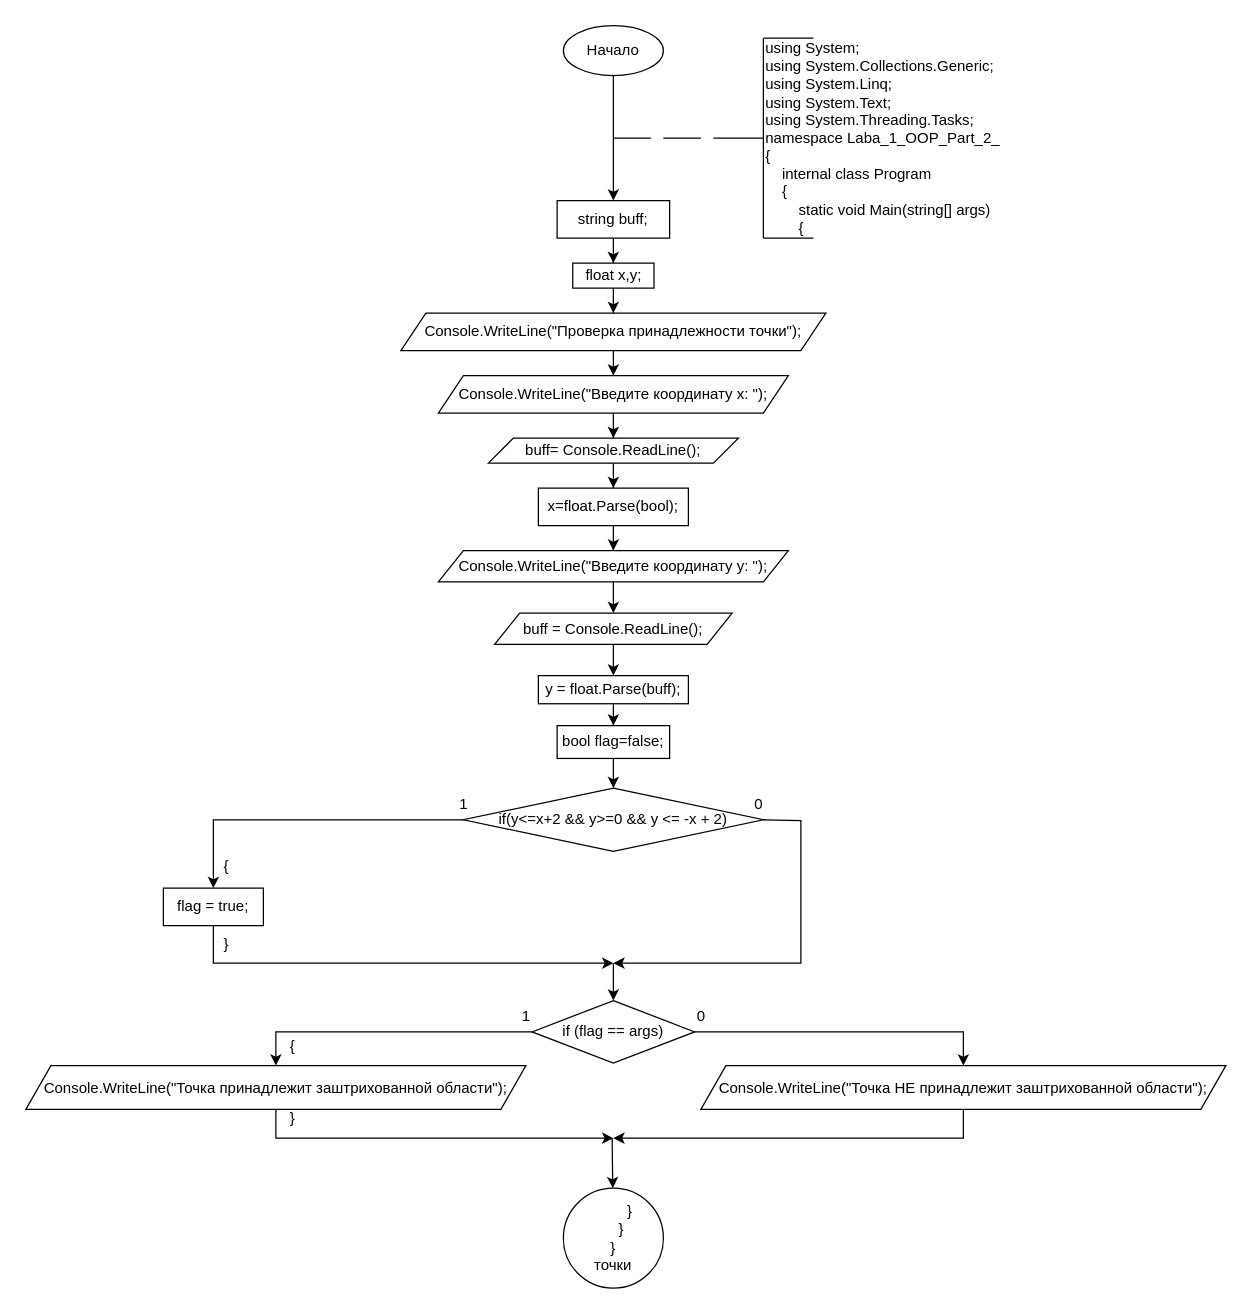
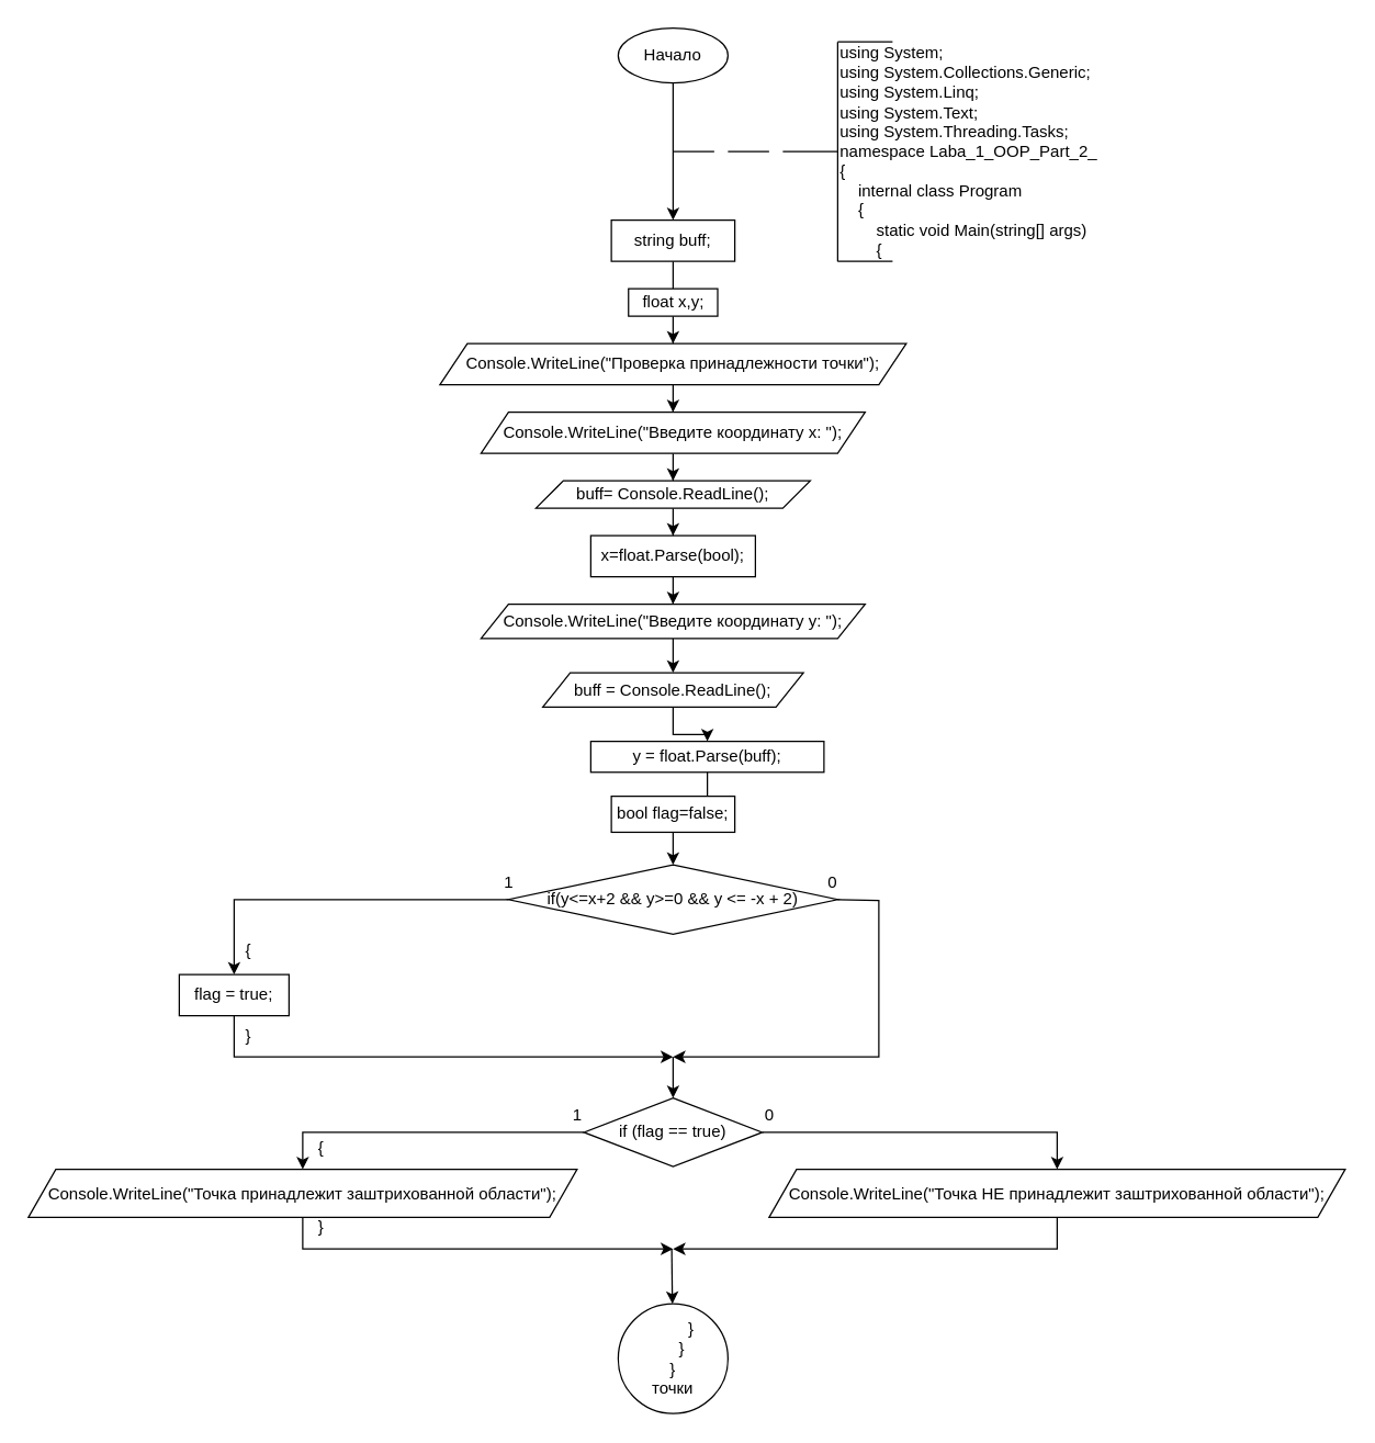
  <mxCell id="0" />
  <mxCell id="1" parent="0" />
  <mxCell id="2" value="" style="edgeStyle=orthogonalEdgeStyle;rounded=0;orthogonalLoop=1;jettySize=auto;html=1;" edge="1" parent="1" source="3" target="9"><mxGeometry relative="1" as="geometry" /></mxCell>
  <mxCell id="3" value="Начало" style="ellipse;whiteSpace=wrap;html=1;" vertex="1" parent="1"><mxGeometry x="450" y="20" width="80" height="40" as="geometry" /></mxCell>
  <mxCell id="4" value="&lt;div&gt;using System;&lt;/div&gt;&lt;div&gt;using System.Collections.Generic;&lt;/div&gt;&lt;div&gt;using System.Linq;&lt;/div&gt;&lt;div&gt;using System.Text;&lt;/div&gt;&lt;div&gt;using System.Threading.Tasks;&lt;/div&gt;&lt;div&gt;&lt;div&gt;namespace Laba_1_OOP_Part_2_&lt;/div&gt;&lt;div&gt;{&lt;/div&gt;&lt;div&gt;&amp;nbsp; &amp;nbsp; internal class Program&lt;/div&gt;&lt;div&gt;&amp;nbsp; &amp;nbsp; {&lt;/div&gt;&lt;div&gt;&amp;nbsp; &amp;nbsp; &amp;nbsp; &amp;nbsp; static void Main(string[] args)&lt;/div&gt;&lt;div&gt;&amp;nbsp; &amp;nbsp; &amp;nbsp; &amp;nbsp; {&lt;/div&gt;&lt;/div&gt;" style="text;html=1;align=left;verticalAlign=middle;whiteSpace=wrap;rounded=0;" vertex="1" parent="1"><mxGeometry x="610" y="30" width="210" height="160" as="geometry" /></mxCell>
  <mxCell id="5" value="" style="endArrow=none;html=1;rounded=0;" edge="1" parent="1"><mxGeometry width="50" height="50" relative="1" as="geometry"><mxPoint x="650" y="190" as="sourcePoint" /><mxPoint x="610" y="190" as="targetPoint" /></mxGeometry></mxCell>
  <mxCell id="6" value="" style="endArrow=none;html=1;rounded=0;exitX=0;exitY=1;exitDx=0;exitDy=0;entryX=0;entryY=0;entryDx=0;entryDy=0;" edge="1" parent="1" source="4" target="4"><mxGeometry width="50" height="50" relative="1" as="geometry"><mxPoint x="520" y="120" as="sourcePoint" /><mxPoint x="570" y="70" as="targetPoint" /></mxGeometry></mxCell>
  <mxCell id="7" value="" style="endArrow=none;html=1;rounded=0;" edge="1" parent="1"><mxGeometry width="50" height="50" relative="1" as="geometry"><mxPoint x="610" y="30" as="sourcePoint" /><mxPoint x="650" y="30" as="targetPoint" /></mxGeometry></mxCell>
- <mxCell id="8" value="" style="edgeStyle=orthogonalEdgeStyle;rounded=0;orthogonalLoop=1;jettySize=auto;html=1;" edge="1" parent="1" source="9" target="11"><mxGeometry relative="1" as="geometry" /></mxCell>
+ <mxCell id="8" value="" style="edgeStyle=orthogonalEdgeStyle;rounded=0;orthogonalLoop=1;jettySize=auto;html=1;endArrow=none;" edge="1" parent="1" source="9" target="11"><mxGeometry relative="1" as="geometry" /></mxCell>
  <mxCell id="9" value="string buff;" style="whiteSpace=wrap;html=1;" vertex="1" parent="1"><mxGeometry x="445" y="160" width="90" height="30" as="geometry" /></mxCell>
  <mxCell id="10" value="" style="edgeStyle=orthogonalEdgeStyle;rounded=0;orthogonalLoop=1;jettySize=auto;html=1;" edge="1" parent="1" source="11" target="16"><mxGeometry relative="1" as="geometry" /></mxCell>
  <mxCell id="11" value="float x,y;" style="whiteSpace=wrap;html=1;" vertex="1" parent="1"><mxGeometry x="457.5" y="210" width="65" height="20" as="geometry" /></mxCell>
  <mxCell id="12" value="" style="endArrow=none;html=1;rounded=0;" edge="1" parent="1"><mxGeometry width="50" height="50" relative="1" as="geometry"><mxPoint x="490" y="110" as="sourcePoint" /><mxPoint x="520" y="110" as="targetPoint" /></mxGeometry></mxCell>
  <mxCell id="13" value="" style="endArrow=none;html=1;rounded=0;" edge="1" parent="1"><mxGeometry width="50" height="50" relative="1" as="geometry"><mxPoint x="530" y="110" as="sourcePoint" /><mxPoint x="560" y="110" as="targetPoint" /></mxGeometry></mxCell>
  <mxCell id="14" value="" style="endArrow=none;html=1;rounded=0;" edge="1" parent="1"><mxGeometry width="50" height="50" relative="1" as="geometry"><mxPoint x="570" y="110" as="sourcePoint" /><mxPoint x="610" y="110" as="targetPoint" /></mxGeometry></mxCell>
  <mxCell id="15" value="" style="edgeStyle=orthogonalEdgeStyle;rounded=0;orthogonalLoop=1;jettySize=auto;html=1;" edge="1" parent="1" source="16" target="18"><mxGeometry relative="1" as="geometry" /></mxCell>
  <mxCell id="16" value="Console.WriteLine(&quot;Проверка принадлежности точки&quot;);" style="shape=parallelogram;perimeter=parallelogramPerimeter;whiteSpace=wrap;html=1;fixedSize=1;" vertex="1" parent="1"><mxGeometry x="320" y="250" width="340" height="30" as="geometry" /></mxCell>
  <mxCell id="17" value="" style="edgeStyle=orthogonalEdgeStyle;rounded=0;orthogonalLoop=1;jettySize=auto;html=1;" edge="1" parent="1" source="18" target="20"><mxGeometry relative="1" as="geometry" /></mxCell>
  <mxCell id="18" value="Console.WriteLine(&quot;Введите координату x: &quot;);" style="shape=parallelogram;perimeter=parallelogramPerimeter;whiteSpace=wrap;html=1;fixedSize=1;" vertex="1" parent="1"><mxGeometry x="350" y="300" width="280" height="30" as="geometry" /></mxCell>
  <mxCell id="19" value="" style="edgeStyle=orthogonalEdgeStyle;rounded=0;orthogonalLoop=1;jettySize=auto;html=1;" edge="1" parent="1" source="20" target="22"><mxGeometry relative="1" as="geometry" /></mxCell>
  <mxCell id="20" value="buff= Console.ReadLine();" style="shape=parallelogram;perimeter=parallelogramPerimeter;whiteSpace=wrap;html=1;fixedSize=1;" vertex="1" parent="1"><mxGeometry x="390" y="350" width="200" height="20" as="geometry" /></mxCell>
  <mxCell id="21" value="" style="edgeStyle=orthogonalEdgeStyle;rounded=0;orthogonalLoop=1;jettySize=auto;html=1;" edge="1" parent="1" source="22" target="24"><mxGeometry relative="1" as="geometry" /></mxCell>
  <mxCell id="22" value="x=float.Parse(bool);" style="whiteSpace=wrap;html=1;" vertex="1" parent="1"><mxGeometry x="430" y="390" width="120" height="30" as="geometry" /></mxCell>
  <mxCell id="23" value="" style="edgeStyle=orthogonalEdgeStyle;rounded=0;orthogonalLoop=1;jettySize=auto;html=1;" edge="1" parent="1" source="24" target="26"><mxGeometry relative="1" as="geometry" /></mxCell>
  <mxCell id="24" value="Console.WriteLine(&quot;Введите координату y: &quot;);" style="shape=parallelogram;perimeter=parallelogramPerimeter;whiteSpace=wrap;html=1;fixedSize=1;" vertex="1" parent="1"><mxGeometry x="350" y="440" width="280" height="25" as="geometry" /></mxCell>
  <mxCell id="25" value="" style="edgeStyle=orthogonalEdgeStyle;rounded=0;orthogonalLoop=1;jettySize=auto;html=1;" edge="1" parent="1" source="26" target="28"><mxGeometry relative="1" as="geometry" /></mxCell>
  <mxCell id="26" value="buff = Console.ReadLine();" style="shape=parallelogram;perimeter=parallelogramPerimeter;whiteSpace=wrap;html=1;fixedSize=1;" vertex="1" parent="1"><mxGeometry x="395" y="490" width="190" height="25" as="geometry" /></mxCell>
  <mxCell id="27" value="" style="edgeStyle=orthogonalEdgeStyle;rounded=0;orthogonalLoop=1;jettySize=auto;html=1;" edge="1" parent="1" source="28" target="30"><mxGeometry relative="1" as="geometry" /></mxCell>
- <mxCell id="28" value="y = float.Parse(buff);" style="whiteSpace=wrap;html=1;" vertex="1" parent="1"><mxGeometry x="430" y="540" width="120" height="22.5" as="geometry" /></mxCell>
+ <mxCell id="28" value="y = float.Parse(buff);" style="whiteSpace=wrap;html=1;" vertex="1" parent="1"><mxGeometry x="430" y="540" width="170" height="22.5" as="geometry" /></mxCell>
  <mxCell id="29" value="" style="edgeStyle=orthogonalEdgeStyle;rounded=0;orthogonalLoop=1;jettySize=auto;html=1;" edge="1" parent="1" source="30" target="32"><mxGeometry relative="1" as="geometry" /></mxCell>
  <mxCell id="30" value="bool flag=false;" style="whiteSpace=wrap;html=1;" vertex="1" parent="1"><mxGeometry x="445" y="580" width="90" height="26.25" as="geometry" /></mxCell>
  <mxCell id="31" value="" style="edgeStyle=orthogonalEdgeStyle;rounded=0;orthogonalLoop=1;jettySize=auto;html=1;entryX=0.5;entryY=0;entryDx=0;entryDy=0;" edge="1" parent="1" source="32" target="40"><mxGeometry relative="1" as="geometry"><mxPoint x="169.043" y="710" as="targetPoint" /></mxGeometry></mxCell>
  <mxCell id="32" value="if(y&lt;=x+2 &amp;&amp; y&gt;=0 &amp;&amp; y &lt;= -x + 2)" style="rhombus;whiteSpace=wrap;html=1;" vertex="1" parent="1"><mxGeometry x="370" y="630" width="240" height="50.62" as="geometry" /></mxCell>
  <mxCell id="33" value="1" style="text;html=1;align=center;verticalAlign=middle;resizable=0;points=[];autosize=1;strokeColor=none;fillColor=none;" vertex="1" parent="1"><mxGeometry x="355" y="628" width="30" height="30" as="geometry" /></mxCell>
  <mxCell id="34" value="" style="endArrow=classic;html=1;rounded=0;" edge="1" parent="1"><mxGeometry width="50" height="50" relative="1" as="geometry"><mxPoint x="490" y="770" as="sourcePoint" /><mxPoint x="490" y="800" as="targetPoint" /></mxGeometry></mxCell>
  <mxCell id="35" value="" style="endArrow=classic;html=1;rounded=0;exitX=1;exitY=0.5;exitDx=0;exitDy=0;" edge="1" parent="1" source="32"><mxGeometry width="50" height="50" relative="1" as="geometry"><mxPoint x="620" y="670" as="sourcePoint" /><mxPoint x="490" y="770" as="targetPoint" /><Array as="points"><mxPoint x="640" y="656" /><mxPoint x="640" y="770" /></Array></mxGeometry></mxCell>
  <mxCell id="36" value="" style="endArrow=classic;html=1;rounded=0;exitX=0.5;exitY=1;exitDx=0;exitDy=0;" edge="1" parent="1" source="40"><mxGeometry width="50" height="50" relative="1" as="geometry"><mxPoint x="130" y="780" as="sourcePoint" /><mxPoint x="490" y="770" as="targetPoint" /><Array as="points"><mxPoint x="170" y="770" /></Array></mxGeometry></mxCell>
  <mxCell id="37" value="0" style="text;html=1;align=center;verticalAlign=middle;resizable=0;points=[];autosize=1;strokeColor=none;fillColor=none;" vertex="1" parent="1"><mxGeometry x="591" y="628" width="30" height="30" as="geometry" /></mxCell>
  <mxCell id="38" value="{" style="text;html=1;align=center;verticalAlign=middle;resizable=0;points=[];autosize=1;strokeColor=none;fillColor=none;" vertex="1" parent="1"><mxGeometry x="165" y="678" width="30" height="30" as="geometry" /></mxCell>
  <mxCell id="39" value="}" style="text;html=1;align=center;verticalAlign=middle;resizable=0;points=[];autosize=1;strokeColor=none;fillColor=none;" vertex="1" parent="1"><mxGeometry x="165" y="740" width="30" height="30" as="geometry" /></mxCell>
  <mxCell id="40" value="flag = true;" style="rounded=0;whiteSpace=wrap;html=1;" vertex="1" parent="1"><mxGeometry x="130" y="710" width="80" height="30" as="geometry" /></mxCell>
  <mxCell id="41" value="" style="edgeStyle=orthogonalEdgeStyle;rounded=0;orthogonalLoop=1;jettySize=auto;html=1;" edge="1" parent="1" source="43" target="44"><mxGeometry relative="1" as="geometry" /></mxCell>
  <mxCell id="42" value="" style="edgeStyle=orthogonalEdgeStyle;rounded=0;orthogonalLoop=1;jettySize=auto;html=1;" edge="1" parent="1" source="43" target="46"><mxGeometry relative="1" as="geometry" /></mxCell>
- <mxCell id="43" value="if (flag == args)" style="rhombus;whiteSpace=wrap;html=1;" vertex="1" parent="1"><mxGeometry x="425" y="800" width="130" height="50" as="geometry" /></mxCell>
+ <mxCell id="43" value="if (flag == true)" style="rhombus;whiteSpace=wrap;html=1;" vertex="1" parent="1"><mxGeometry x="425" y="800" width="130" height="50" as="geometry" /></mxCell>
  <mxCell id="44" value="Console.WriteLine(&quot;Точка принадлежит заштрихованной области&quot;);" style="shape=parallelogram;perimeter=parallelogramPerimeter;whiteSpace=wrap;html=1;fixedSize=1;" vertex="1" parent="1"><mxGeometry x="20" y="852" width="400" height="35" as="geometry" /></mxCell>
  <mxCell id="45" value="1" style="text;html=1;align=center;verticalAlign=middle;resizable=0;points=[];autosize=1;strokeColor=none;fillColor=none;" vertex="1" parent="1"><mxGeometry x="405" y="798" width="30" height="30" as="geometry" /></mxCell>
  <mxCell id="46" value="Console.WriteLine(&quot;Точка НЕ принадлежит заштрихованной области&quot;);" style="shape=parallelogram;perimeter=parallelogramPerimeter;whiteSpace=wrap;html=1;fixedSize=1;" vertex="1" parent="1"><mxGeometry x="560" y="852" width="420" height="35" as="geometry" /></mxCell>
  <mxCell id="47" value="0" style="text;html=1;align=center;verticalAlign=middle;resizable=0;points=[];autosize=1;strokeColor=none;fillColor=none;" vertex="1" parent="1"><mxGeometry x="545" y="798" width="30" height="30" as="geometry" /></mxCell>
  <mxCell id="48" value="" style="endArrow=classic;html=1;rounded=0;" edge="1" parent="1" target="51"><mxGeometry width="50" height="50" relative="1" as="geometry"><mxPoint x="489" y="910" as="sourcePoint" /><mxPoint x="490" y="940" as="targetPoint" /></mxGeometry></mxCell>
  <mxCell id="49" value="" style="endArrow=classic;html=1;rounded=0;" edge="1" parent="1"><mxGeometry width="50" height="50" relative="1" as="geometry"><mxPoint x="770" y="887" as="sourcePoint" /><mxPoint x="490" y="910" as="targetPoint" /><Array as="points"><mxPoint x="770" y="910" /></Array></mxGeometry></mxCell>
  <mxCell id="50" value="" style="endArrow=classic;html=1;rounded=0;" edge="1" parent="1"><mxGeometry width="50" height="50" relative="1" as="geometry"><mxPoint x="220" y="887" as="sourcePoint" /><mxPoint x="490" y="910" as="targetPoint" /><Array as="points"><mxPoint x="220" y="910" /></Array></mxGeometry></mxCell>
  <mxCell id="51" value="&lt;span style=&quot;white-space: pre;&quot;&gt;&#09;&lt;/span&gt;}&lt;br&gt;&amp;nbsp; &amp;nbsp; }&lt;br&gt;}&lt;div&gt;точки&lt;/div&gt;" style="ellipse;whiteSpace=wrap;html=1;aspect=fixed;" vertex="1" parent="1"><mxGeometry x="450" y="950" width="80" height="80" as="geometry" /></mxCell>
  <mxCell id="52" value="{" style="text;html=1;align=center;verticalAlign=middle;resizable=0;points=[];autosize=1;strokeColor=none;fillColor=none;" vertex="1" parent="1"><mxGeometry x="222" y="824" width="22" height="26" as="geometry" /></mxCell>
  <mxCell id="53" value="}" style="text;html=1;align=center;verticalAlign=middle;resizable=0;points=[];autosize=1;strokeColor=none;fillColor=none;" vertex="1" parent="1"><mxGeometry x="222" y="881" width="22" height="26" as="geometry" /></mxCell>
